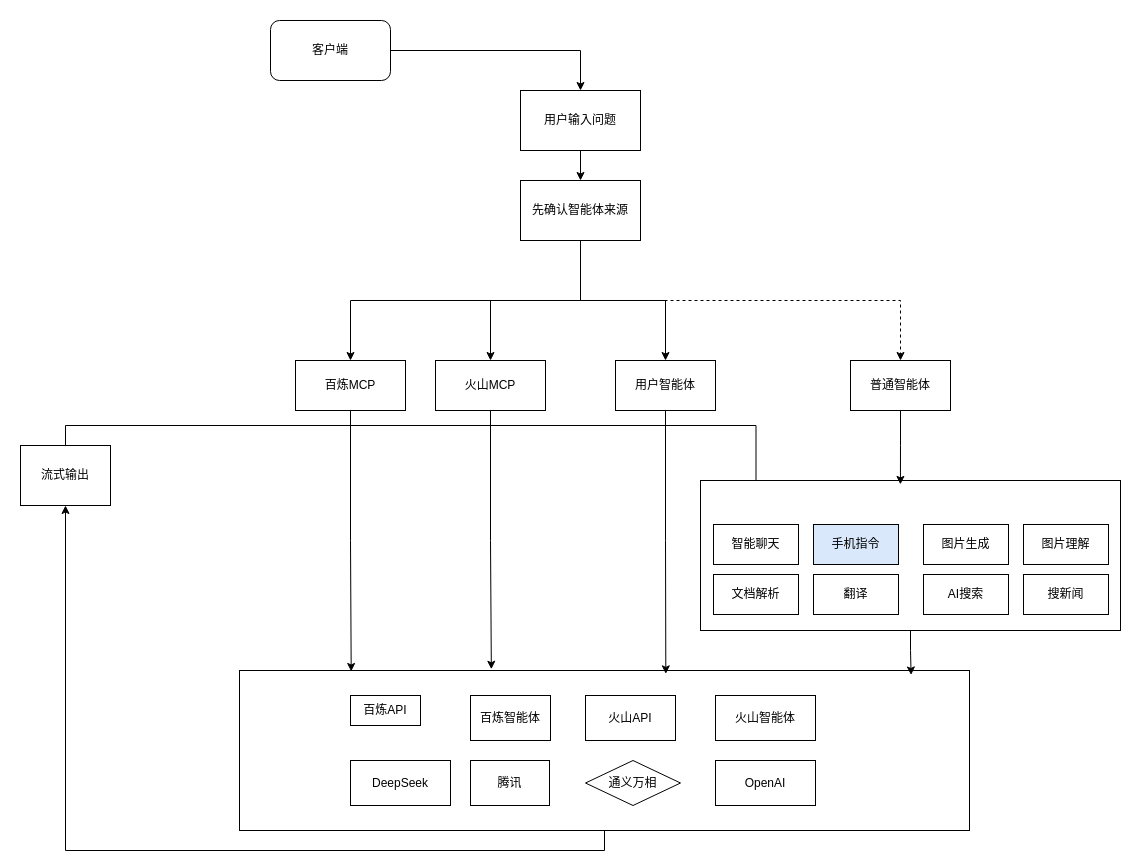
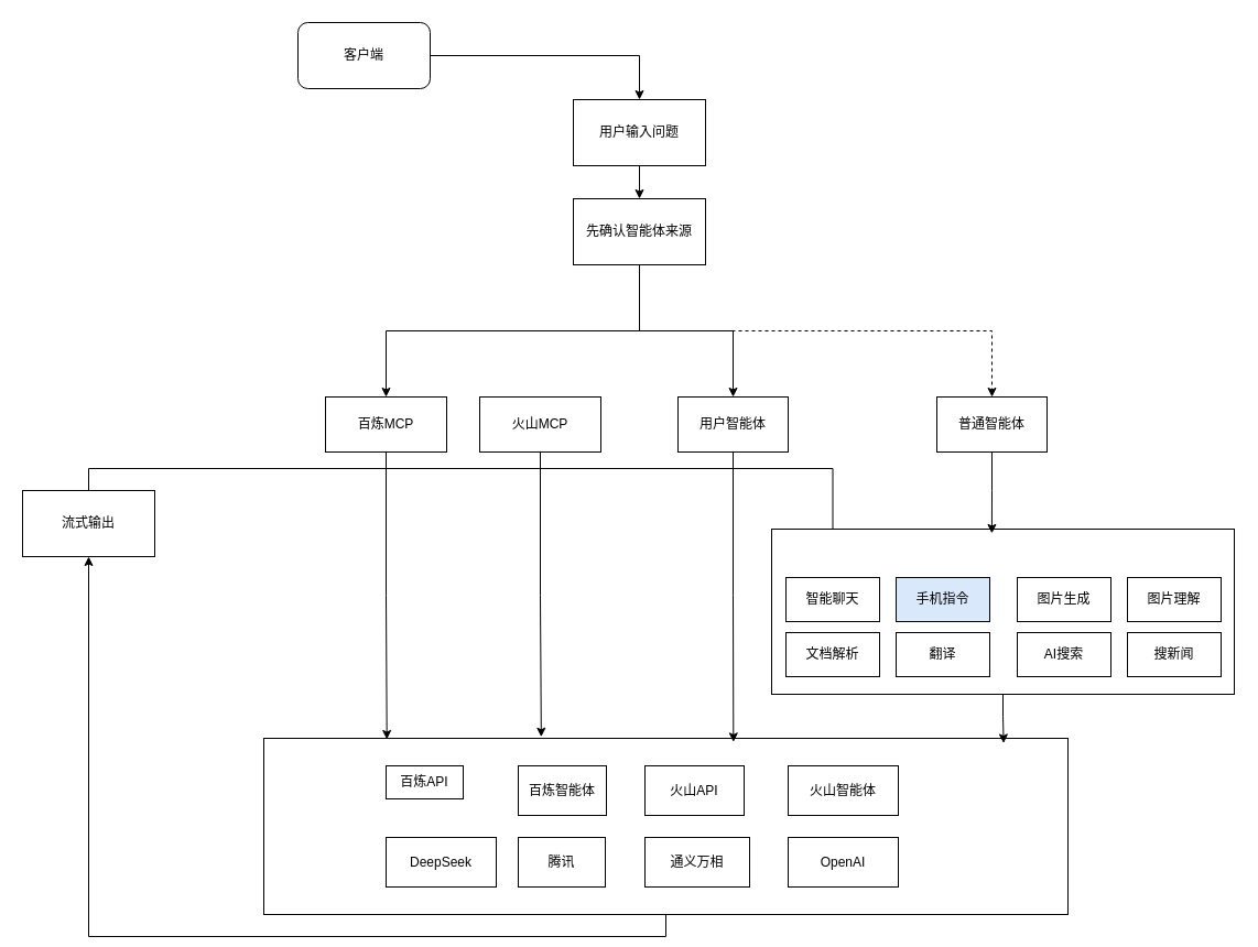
  <mxCell id="0" />
  <mxCell id="1" parent="0" />
  <mxCell id="2" value="百炼MCP" style="rounded=0;whiteSpace=wrap;html=1;" parent="1" vertex="1"><mxGeometry x="295" y="360" width="110" height="50" as="geometry" /></mxCell>
  <mxCell id="3" value="火山MCP" style="rounded=0;whiteSpace=wrap;html=1;" parent="1" vertex="1"><mxGeometry x="435" y="360" width="110" height="50" as="geometry" /></mxCell>
  <mxCell id="4" style="edgeStyle=orthogonalEdgeStyle;rounded=0;orthogonalLoop=1;jettySize=auto;html=1;exitX=0.5;exitY=1;exitDx=0;exitDy=0;" parent="1" source="5" target="10" edge="1"><mxGeometry relative="1" as="geometry" /></mxCell>
  <mxCell id="5" value="用户输入问题" style="rounded=0;whiteSpace=wrap;html=1;" parent="1" vertex="1"><mxGeometry x="520" y="90" width="120" height="60" as="geometry" /></mxCell>
  <mxCell id="6" style="edgeStyle=orthogonalEdgeStyle;rounded=0;orthogonalLoop=1;jettySize=auto;html=1;exitX=0.5;exitY=1;exitDx=0;exitDy=0;" parent="1" source="10" target="2" edge="1"><mxGeometry relative="1" as="geometry" /></mxCell>
- <mxCell id="7" style="edgeStyle=orthogonalEdgeStyle;rounded=0;orthogonalLoop=1;jettySize=auto;html=1;exitX=0.5;exitY=1;exitDx=0;exitDy=0;" parent="1" source="10" target="3" edge="1"><mxGeometry relative="1" as="geometry" /></mxCell>
  <mxCell id="8" style="edgeStyle=orthogonalEdgeStyle;rounded=0;orthogonalLoop=1;jettySize=auto;html=1;exitX=0.5;exitY=1;exitDx=0;exitDy=0;entryX=0.5;entryY=0;entryDx=0;entryDy=0;" parent="1" source="10" target="11" edge="1"><mxGeometry relative="1" as="geometry" /></mxCell>
  <mxCell id="9" style="edgeStyle=orthogonalEdgeStyle;rounded=0;orthogonalLoop=1;jettySize=auto;html=1;exitX=0.5;exitY=1;exitDx=0;exitDy=0;entryX=0.5;entryY=0;entryDx=0;entryDy=0;dashed=1;" parent="1" source="10" target="12" edge="1"><mxGeometry relative="1" as="geometry" /></mxCell>
  <mxCell id="10" value="先确认智能体来源" style="rounded=0;whiteSpace=wrap;html=1;" parent="1" vertex="1"><mxGeometry x="520" y="180" width="120" height="60" as="geometry" /></mxCell>
  <mxCell id="11" value="用户智能体" style="rounded=0;whiteSpace=wrap;html=1;" parent="1" vertex="1"><mxGeometry x="615" y="360" width="100" height="50" as="geometry" /></mxCell>
  <mxCell id="12" value="普通智能体" style="rounded=0;whiteSpace=wrap;html=1;" parent="1" vertex="1"><mxGeometry x="850" y="360" width="100" height="50" as="geometry" /></mxCell>
  <mxCell id="13" value="&lt;span style=&quot;color: rgba(0, 0, 0, 0); font-family: monospace; font-size: 0px; text-align: start; text-wrap-mode: nowrap;&quot;&gt;%3CmxGraphModel%3E%3Croot%3E%3CmxCell%20id%3D%220%22%2F%3E%3CmxCell%20id%3D%221%22%20parent%3D%220%22%2F%3E%3CmxCell%20id%3D%222%22%20value%3D%22%E7%99%BE%E7%82%BCAPI%22%20style%3D%22rounded%3D0%3BwhiteSpace%3Dwrap%3Bhtml%3D1%3B%22%20vertex%3D%221%22%20parent%3D%221%22%3E%3CmxGeometry%20x%3D%22230%22%20y%3D%22640%22%20width%3D%22100%22%20height%3D%2245%22%20as%3D%22geometry%22%2F%3E%3C%2FmxCell%3E%3CmxCell%20id%3D%223%22%20value%3D%22%E7%81%AB%E5%B1%B1API%22%20style%3D%22rounded%3D0%3BwhiteSpace%3Dwrap%3Bhtml%3D1%3B%22%20vertex%3D%221%22%20parent%3D%221%22%3E%3CmxGeometry%20x%3D%22465%22%20y%3D%22640%22%20width%3D%2290%22%20height%3D%2245%22%20as%3D%22geometry%22%2F%3E%3C%2FmxCell%3E%3CmxCell%20id%3D%224%22%20value%3D%22%E8%85%BE%E8%AE%AF%22%20style%3D%22rounded%3D0%3BwhiteSpace%3Dwrap%3Bhtml%3D1%3B%22%20vertex%3D%221%22%20parent%3D%221%22%3E%3CmxGeometry%20x%3D%22350%22%20y%3D%22705%22%20width%3D%2290%22%20height%3D%2245%22%20as%3D%22geometry%22%2F%3E%3C%2FmxCell%3E%3CmxCell%20id%3D%225%22%20value%3D%22DeepSeek%22%20style%3D%22rounded%3D0%3BwhiteSpace%3Dwrap%3Bhtml%3D1%3B%22%20vertex%3D%221%22%20parent%3D%221%22%3E%3CmxGeometry%20x%3D%22230%22%20y%3D%22705%22%20width%3D%22100%22%20height%3D%2245%22%20as%3D%22geometry%22%2F%3E%3C%2FmxCell%3E%3CmxCell%20id%3D%226%22%20value%3D%22%E7%99%BE%E7%82%BC%E6%99%BA%E8%83%BD%E4%BD%93%22%20style%3D%22rounded%3D0%3BwhiteSpace%3Dwrap%3Bhtml%3D1%3B%22%20vertex%3D%221%22%20parent%3D%221%22%3E%3CmxGeometry%20x%3D%22350%22%20y%3D%22640%22%20width%3D%2280%22%20height%3D%2245%22%20as%3D%22geometry%22%2F%3E%3C%2FmxCell%3E%3CmxCell%20id%3D%227%22%20value%3D%22%E7%81%AB%E5%B1%B1%E6%99%BA%E8%83%BD%E4%BD%93%22%20style%3D%22rounded%3D0%3BwhiteSpace%3Dwrap%3Bhtml%3D1%3B%22%20vertex%3D%221%22%20parent%3D%221%22%3E%3CmxGeometry%20x%3D%22595%22%20y%3D%22640%22%20width%3D%22100%22%20height%3D%2245%22%20as%3D%22geometry%22%2F%3E%3C%2FmxCell%3E%3CmxCell%20id%3D%228%22%20value%3D%22%E9%80%9A%E4%B9%89%E4%B8%87%E7%9B%B8%22%20style%3D%22rounded%3D0%3BwhiteSpace%3Dwrap%3Bhtml%3D1%3B%22%20vertex%3D%221%22%20parent%3D%221%22%3E%3CmxGeometry%20x%3D%22465%22%20y%3D%22705%22%20width%3D%2295%22%20height%3D%2245%22%20as%3D%22geometry%22%2F%3E%3C%2FmxCell%3E%3CmxCell%20id%3D%229%22%20value%3D%22OpenAI%22%20style%3D%22rounded%3D0%3BwhiteSpace%3Dwrap%3Bhtml%3D1%3B%22%20vertex%3D%221%22%20parent%3D%221%22%3E%3CmxGeometry%20x%3D%22595%22%20y%3D%22705%22%20width%3D%22100%22%20height%3D%2245%22%20as%3D%22geometry%22%2F%3E%3C%2FmxCell%3E%3C%2Froot%3E%3C%2FmxGraphModel%3E&lt;/span&gt;" style="rounded=0;whiteSpace=wrap;html=1;" parent="1" vertex="1"><mxGeometry x="239" y="670" width="730" height="160" as="geometry" /></mxCell>
  <mxCell id="14" value="百炼API" style="rounded=0;whiteSpace=wrap;html=1;" parent="1" vertex="1"><mxGeometry x="350" y="695" width="70" height="30" as="geometry" /></mxCell>
  <mxCell id="15" value="火山API" style="rounded=0;whiteSpace=wrap;html=1;" parent="1" vertex="1"><mxGeometry x="585" y="695" width="90" height="45" as="geometry" /></mxCell>
  <mxCell id="16" value="DeepSeek" style="rounded=0;whiteSpace=wrap;html=1;" parent="1" vertex="1"><mxGeometry x="350" y="760" width="100" height="45" as="geometry" /></mxCell>
  <mxCell id="17" value="百炼智能体" style="rounded=0;whiteSpace=wrap;html=1;" parent="1" vertex="1"><mxGeometry x="470" y="695" width="80" height="45" as="geometry" /></mxCell>
  <mxCell id="18" value="火山智能体" style="rounded=0;whiteSpace=wrap;html=1;" parent="1" vertex="1"><mxGeometry x="715" y="695" width="100" height="45" as="geometry" /></mxCell>
- <mxCell id="19" value="通义万相" style="rhombus;whiteSpace=wrap;html=1;" parent="1" vertex="1"><mxGeometry x="585" y="760" width="95" height="45" as="geometry" /></mxCell>
+ <mxCell id="19" value="通义万相" style="rounded=0;whiteSpace=wrap;html=1;" parent="1" vertex="1"><mxGeometry x="585" y="760" width="95" height="45" as="geometry" /></mxCell>
  <mxCell id="20" value="OpenAI" style="rounded=0;whiteSpace=wrap;html=1;" parent="1" vertex="1"><mxGeometry x="715" y="760" width="100" height="45" as="geometry" /></mxCell>
  <mxCell id="21" style="edgeStyle=orthogonalEdgeStyle;rounded=0;orthogonalLoop=1;jettySize=auto;html=1;exitX=1;exitY=0.5;exitDx=0;exitDy=0;" parent="1" source="22" target="5" edge="1"><mxGeometry relative="1" as="geometry" /></mxCell>
  <mxCell id="22" value="客户端" style="rounded=1;whiteSpace=wrap;html=1;" parent="1" vertex="1"><mxGeometry x="270" y="20" width="120" height="60" as="geometry" /></mxCell>
  <mxCell id="23" style="edgeStyle=orthogonalEdgeStyle;rounded=0;orthogonalLoop=1;jettySize=auto;html=1;exitX=0.5;exitY=0;exitDx=0;exitDy=0;" parent="1" source="24" target="27" edge="1"><mxGeometry relative="1" as="geometry" /></mxCell>
- <mxCell id="24" value="流式输出" style="rounded=0;whiteSpace=wrap;html=1;" parent="1" vertex="1"><mxGeometry x="20" y="445" width="90" height="60" as="geometry" /></mxCell>
+ <mxCell id="24" value="流式输出" style="rounded=0;whiteSpace=wrap;html=1;" parent="1" vertex="1"><mxGeometry x="20" y="445" width="120" height="60" as="geometry" /></mxCell>
  <mxCell id="25" style="edgeStyle=orthogonalEdgeStyle;rounded=0;orthogonalLoop=1;jettySize=auto;html=1;exitX=0.5;exitY=1;exitDx=0;exitDy=0;entryX=0.5;entryY=1;entryDx=0;entryDy=0;" parent="1" source="13" target="24" edge="1"><mxGeometry relative="1" as="geometry" /></mxCell>
  <mxCell id="26" value="" style="rounded=0;whiteSpace=wrap;html=1;" parent="1" vertex="1"><mxGeometry x="700" y="480" width="420" height="150" as="geometry" /></mxCell>
  <mxCell id="27" value="智能聊天" style="rounded=0;whiteSpace=wrap;html=1;" parent="1" vertex="1"><mxGeometry x="713" y="524" width="85" height="40" as="geometry" /></mxCell>
  <mxCell id="28" value="手机指令" style="rounded=0;whiteSpace=wrap;html=1;fillColor=#dae8fc;" parent="1" vertex="1"><mxGeometry x="813" y="524" width="85" height="40" as="geometry" /></mxCell>
  <mxCell id="29" value="图片生成&lt;span style=&quot;color: rgba(0, 0, 0, 0); font-family: monospace; font-size: 0px; text-align: start; text-wrap-mode: nowrap;&quot;&gt;%3CmxGraphModel%3E%3Croot%3E%3CmxCell%20id%3D%220%22%2F%3E%3CmxCell%20id%3D%221%22%20parent%3D%220%22%2F%3E%3CmxCell%20id%3D%222%22%20value%3D%22%E6%89%8B%E6%9C%BA%E6%8C%87%E4%BB%A4%22%20style%3D%22rounded%3D0%3BwhiteSpace%3Dwrap%3Bhtml%3D1%3B%22%20vertex%3D%221%22%20parent%3D%221%22%3E%3CmxGeometry%20x%3D%22660%22%20y%3D%22480%22%20width%3D%2285%22%20height%3D%2240%22%20as%3D%22geometry%22%2F%3E%3C%2FmxCell%3E%3C%2Froot%3E%3C%2FmxGraphModel%3E&lt;/span&gt;" style="rounded=0;whiteSpace=wrap;html=1;" parent="1" vertex="1"><mxGeometry x="923" y="524" width="85" height="40" as="geometry" /></mxCell>
  <mxCell id="30" value="图片理解&lt;span style=&quot;color: rgba(0, 0, 0, 0); font-family: monospace; font-size: 0px; text-align: start; text-wrap-mode: nowrap;&quot;&gt;%3CmxGraphModel%3E%3Croot%3E%3CmxCell%20id%3D%220%22%2F%3E%3CmxCell%20id%3D%221%22%20parent%3D%220%22%2F%3E%3CmxCell%20id%3D%222%22%20value%3D%22%E6%89%8B%E6%9C%BA%E6%8C%87%E4%BB%A4%22%20style%3D%22rounded%3D0%3BwhiteSpace%3Dwrap%3Bhtml%3D1%3B%22%20vertex%3D%221%22%20parent%3D%221%22%3E%3CmxGeometry%20x%3D%22660%22%20y%3D%22480%22%20width%3D%2285%22%20height%3D%2240%22%20as%3D%22geometry%22%2F%3E%3C%2FmxCell%3E%3C%2Froot%3E%3C%2FmxGraphModel%3E&lt;/span&gt;" style="rounded=0;whiteSpace=wrap;html=1;" parent="1" vertex="1"><mxGeometry x="1023" y="524" width="85" height="40" as="geometry" /></mxCell>
  <mxCell id="31" value="文档解析" style="rounded=0;whiteSpace=wrap;html=1;" parent="1" vertex="1"><mxGeometry x="713" y="574" width="85" height="40" as="geometry" /></mxCell>
  <mxCell id="32" value="翻译" style="rounded=0;whiteSpace=wrap;html=1;" parent="1" vertex="1"><mxGeometry x="813" y="574" width="85" height="40" as="geometry" /></mxCell>
  <mxCell id="33" value="AI搜索" style="rounded=0;whiteSpace=wrap;html=1;" parent="1" vertex="1"><mxGeometry x="923" y="574" width="85" height="40" as="geometry" /></mxCell>
  <mxCell id="34" value="搜新闻" style="rounded=0;whiteSpace=wrap;html=1;" parent="1" vertex="1"><mxGeometry x="1023" y="574" width="85" height="40" as="geometry" /></mxCell>
  <mxCell id="35" value="腾讯" style="rounded=0;whiteSpace=wrap;html=1;" parent="1" vertex="1"><mxGeometry x="470" y="760" width="79" height="45" as="geometry" /></mxCell>
  <mxCell id="36" style="edgeStyle=orthogonalEdgeStyle;rounded=0;orthogonalLoop=1;jettySize=auto;html=1;exitX=0.5;exitY=1;exitDx=0;exitDy=0;entryX=0.153;entryY=0.006;entryDx=0;entryDy=0;entryPerimeter=0;" parent="1" source="2" target="13" edge="1"><mxGeometry relative="1" as="geometry" /></mxCell>
  <mxCell id="37" style="edgeStyle=orthogonalEdgeStyle;rounded=0;orthogonalLoop=1;jettySize=auto;html=1;exitX=0.5;exitY=1;exitDx=0;exitDy=0;entryX=0.345;entryY=-0.008;entryDx=0;entryDy=0;entryPerimeter=0;" parent="1" source="3" target="13" edge="1"><mxGeometry relative="1" as="geometry" /></mxCell>
  <mxCell id="38" style="edgeStyle=orthogonalEdgeStyle;rounded=0;orthogonalLoop=1;jettySize=auto;html=1;exitX=0.5;exitY=1;exitDx=0;exitDy=0;entryX=0.584;entryY=0.021;entryDx=0;entryDy=0;entryPerimeter=0;" parent="1" source="11" target="13" edge="1"><mxGeometry relative="1" as="geometry" /></mxCell>
  <mxCell id="39" style="edgeStyle=orthogonalEdgeStyle;rounded=0;orthogonalLoop=1;jettySize=auto;html=1;exitX=0.5;exitY=1;exitDx=0;exitDy=0;entryX=0.476;entryY=0.026;entryDx=0;entryDy=0;entryPerimeter=0;" parent="1" source="12" target="26" edge="1"><mxGeometry relative="1" as="geometry" /></mxCell>
  <mxCell id="40" style="edgeStyle=orthogonalEdgeStyle;rounded=0;orthogonalLoop=1;jettySize=auto;html=1;exitX=0.5;exitY=1;exitDx=0;exitDy=0;entryX=0.92;entryY=0.028;entryDx=0;entryDy=0;entryPerimeter=0;" parent="1" source="26" target="13" edge="1"><mxGeometry relative="1" as="geometry" /></mxCell>
